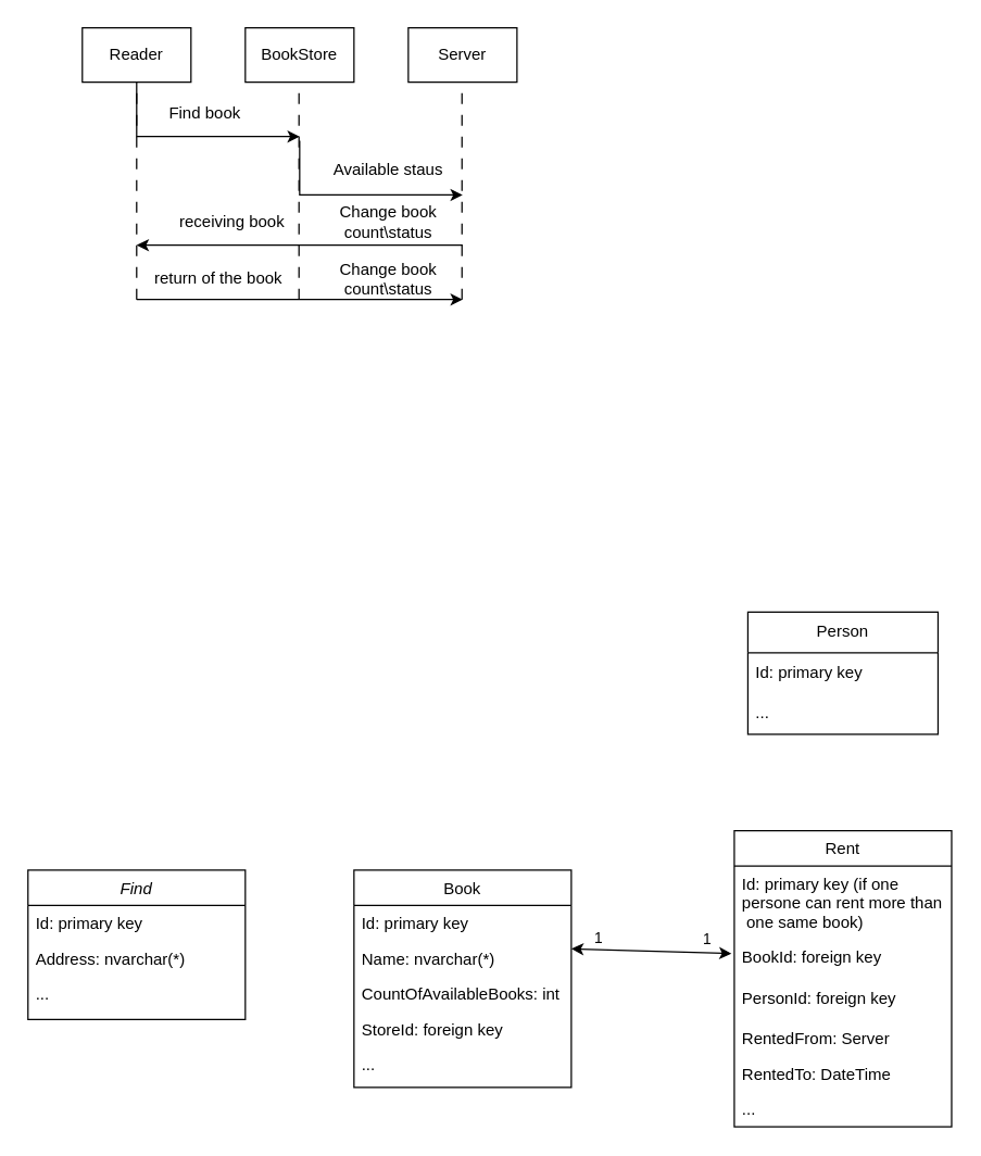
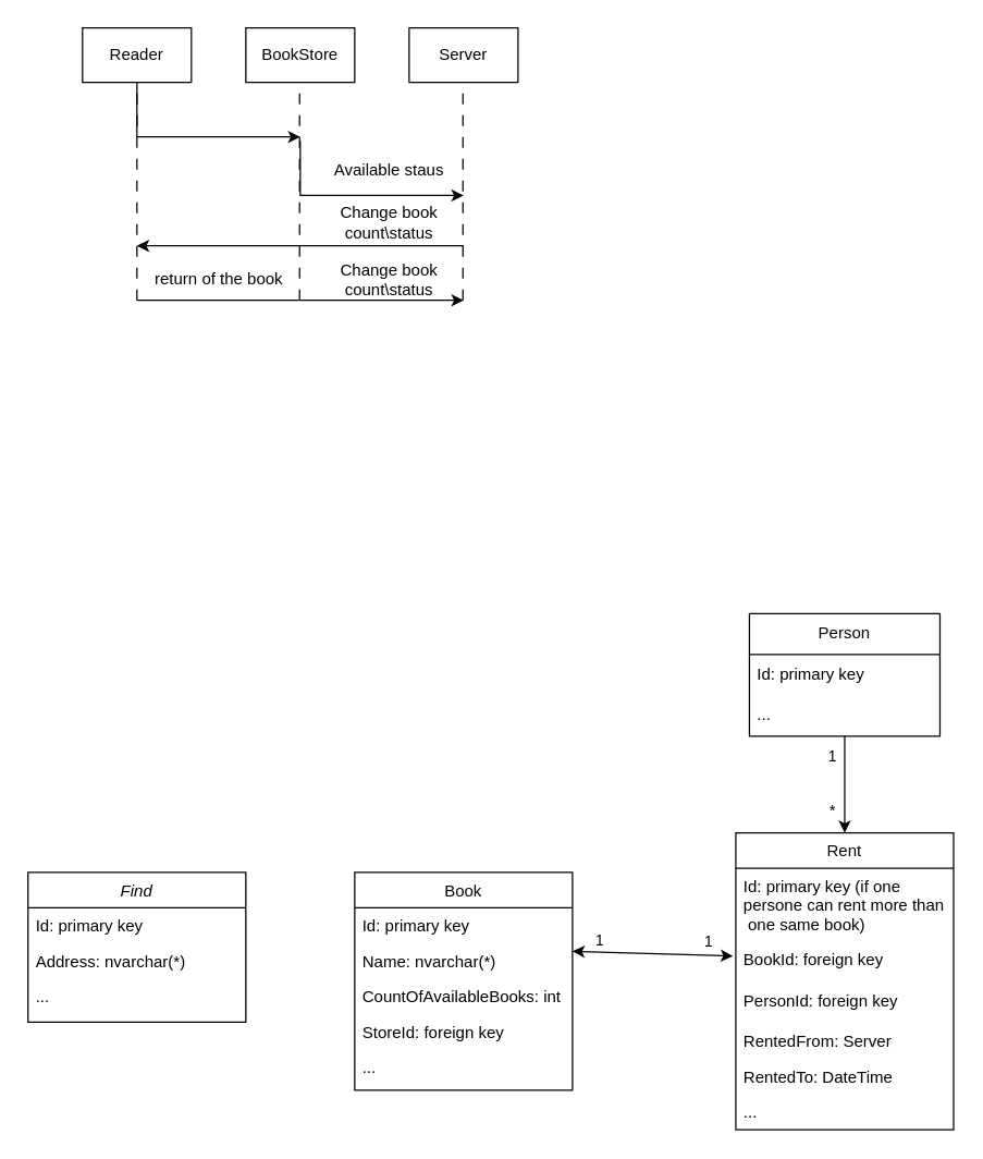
  <mxCell id="0" />
  <mxCell id="1" parent="0" />
  <mxCell id="2" value="Find" style="swimlane;fontStyle=2;align=center;verticalAlign=top;childLayout=stackLayout;horizontal=1;startSize=26;horizontalStack=0;resizeParent=1;resizeLast=0;collapsible=1;marginBottom=0;rounded=0;shadow=0;strokeWidth=1;" vertex="1" parent="1"><mxGeometry x="20" y="640" width="160" height="110" as="geometry"><mxRectangle x="230" y="140" width="160" height="26" as="alternateBounds" /></mxGeometry></mxCell>
  <mxCell id="3" value="Id: primary key" style="text;align=left;verticalAlign=top;spacingLeft=4;spacingRight=4;overflow=hidden;rotatable=0;points=[[0,0.5],[1,0.5]];portConstraint=eastwest;" vertex="1" parent="2"><mxGeometry y="26" width="160" height="26" as="geometry" /></mxCell>
  <mxCell id="4" value="Address: nvarchar(*)" style="text;align=left;verticalAlign=top;spacingLeft=4;spacingRight=4;overflow=hidden;rotatable=0;points=[[0,0.5],[1,0.5]];portConstraint=eastwest;rounded=0;shadow=0;html=0;" vertex="1" parent="2"><mxGeometry y="52" width="160" height="26" as="geometry" /></mxCell>
  <mxCell id="5" value="..." style="text;align=left;verticalAlign=top;spacingLeft=4;spacingRight=4;overflow=hidden;rotatable=0;points=[[0,0.5],[1,0.5]];portConstraint=eastwest;rounded=0;shadow=0;html=0;" vertex="1" parent="2"><mxGeometry y="78" width="160" height="26" as="geometry" /></mxCell>
  <mxCell id="6" value="Book" style="swimlane;fontStyle=0;align=center;verticalAlign=top;childLayout=stackLayout;horizontal=1;startSize=26;horizontalStack=0;resizeParent=1;resizeLast=0;collapsible=1;marginBottom=0;rounded=0;shadow=0;strokeWidth=1;" vertex="1" parent="1"><mxGeometry x="260" y="640" width="160" height="160" as="geometry"><mxRectangle x="550" y="140" width="160" height="26" as="alternateBounds" /></mxGeometry></mxCell>
  <mxCell id="7" value="Id: primary key" style="text;align=left;verticalAlign=top;spacingLeft=4;spacingRight=4;overflow=hidden;rotatable=0;points=[[0,0.5],[1,0.5]];portConstraint=eastwest;" vertex="1" parent="6"><mxGeometry y="26" width="160" height="26" as="geometry" /></mxCell>
  <mxCell id="8" value="Name: nvarchar(*)  " style="text;align=left;verticalAlign=top;spacingLeft=4;spacingRight=4;overflow=hidden;rotatable=0;points=[[0,0.5],[1,0.5]];portConstraint=eastwest;rounded=0;shadow=0;html=0;" vertex="1" parent="6"><mxGeometry y="52" width="160" height="26" as="geometry" /></mxCell>
  <mxCell id="9" value="CountOfAvailableBooks: int" style="text;align=left;verticalAlign=top;spacingLeft=4;spacingRight=4;overflow=hidden;rotatable=0;points=[[0,0.5],[1,0.5]];portConstraint=eastwest;rounded=0;shadow=0;html=0;" vertex="1" parent="6"><mxGeometry y="78" width="160" height="26" as="geometry" /></mxCell>
  <mxCell id="10" value="StoreId: foreign key" style="text;align=left;verticalAlign=top;spacingLeft=4;spacingRight=4;overflow=hidden;rotatable=0;points=[[0,0.5],[1,0.5]];portConstraint=eastwest;rounded=0;shadow=0;html=0;" vertex="1" parent="6"><mxGeometry y="104" width="160" height="26" as="geometry" /></mxCell>
  <mxCell id="11" value="..." style="text;align=left;verticalAlign=top;spacingLeft=4;spacingRight=4;overflow=hidden;rotatable=0;points=[[0,0.5],[1,0.5]];portConstraint=eastwest;rounded=0;shadow=0;html=0;" vertex="1" parent="6"><mxGeometry y="130" width="160" height="26" as="geometry" /></mxCell>
  <mxCell id="12" value="Rent" style="swimlane;fontStyle=0;align=center;verticalAlign=top;childLayout=stackLayout;horizontal=1;startSize=26;horizontalStack=0;resizeParent=1;resizeLast=0;collapsible=1;marginBottom=0;rounded=0;shadow=0;strokeWidth=1;" vertex="1" parent="1"><mxGeometry x="540" y="611" width="160" height="218" as="geometry"><mxRectangle x="550" y="140" width="160" height="26" as="alternateBounds" /></mxGeometry></mxCell>
  <mxCell id="13" value="Id: primary key (if one &#10;persone can rent more than&#10; one same book)" style="text;align=left;verticalAlign=top;spacingLeft=4;spacingRight=4;overflow=hidden;rotatable=0;points=[[0,0.5],[1,0.5]];portConstraint=eastwest;" vertex="1" parent="12"><mxGeometry y="26" width="160" height="54" as="geometry" /></mxCell>
  <mxCell id="14" value="BookId: foreign key" style="text;align=left;verticalAlign=top;spacingLeft=4;spacingRight=4;overflow=hidden;rotatable=0;points=[[0,0.5],[1,0.5]];portConstraint=eastwest;rounded=0;shadow=0;html=0;" vertex="1" parent="12"><mxGeometry y="80" width="160" height="30" as="geometry" /></mxCell>
  <mxCell id="15" value="PersonId: foreign key" style="text;align=left;verticalAlign=top;spacingLeft=4;spacingRight=4;overflow=hidden;rotatable=0;points=[[0,0.5],[1,0.5]];portConstraint=eastwest;rounded=0;shadow=0;html=0;" vertex="1" parent="12"><mxGeometry y="110" width="160" height="30" as="geometry" /></mxCell>
  <mxCell id="16" value="RentedFrom: Server" style="text;align=left;verticalAlign=top;spacingLeft=4;spacingRight=4;overflow=hidden;rotatable=0;points=[[0,0.5],[1,0.5]];portConstraint=eastwest;rounded=0;shadow=0;html=0;" vertex="1" parent="12"><mxGeometry y="140" width="160" height="26" as="geometry" /></mxCell>
  <mxCell id="17" value="RentedTo: DateTime" style="text;align=left;verticalAlign=top;spacingLeft=4;spacingRight=4;overflow=hidden;rotatable=0;points=[[0,0.5],[1,0.5]];portConstraint=eastwest;rounded=0;shadow=0;html=0;" vertex="1" parent="12"><mxGeometry y="166" width="160" height="26" as="geometry" /></mxCell>
  <mxCell id="18" value="..." style="text;align=left;verticalAlign=top;spacingLeft=4;spacingRight=4;overflow=hidden;rotatable=0;points=[[0,0.5],[1,0.5]];portConstraint=eastwest;rounded=0;shadow=0;html=0;" vertex="1" parent="12"><mxGeometry y="192" width="160" height="26" as="geometry" /></mxCell>
+ <mxCell id="19" style="edgeStyle=orthogonalEdgeStyle;rounded=0;orthogonalLoop=1;jettySize=auto;html=1;entryX=0.5;entryY=0;entryDx=0;entryDy=0;" edge="1" parent="1" source="22" target="12"><mxGeometry relative="1" as="geometry" /></mxCell>
+ <mxCell id="20" value="1" style="edgeLabel;html=1;align=center;verticalAlign=middle;resizable=0;points=[];" connectable="0" vertex="1" parent="19"><mxGeometry x="-0.61" y="-3" relative="1" as="geometry"><mxPoint x="-7" as="offset" /></mxGeometry></mxCell>
+ <mxCell id="21" value="*" style="edgeLabel;html=1;align=center;verticalAlign=middle;resizable=0;points=[];" connectable="0" vertex="1" parent="19"><mxGeometry x="0.235" y="-2" relative="1" as="geometry"><mxPoint x="-8" y="10" as="offset" /></mxGeometry></mxCell>
  <mxCell id="22" value="Person" style="swimlane;fontStyle=0;childLayout=stackLayout;horizontal=1;startSize=30;horizontalStack=0;resizeParent=1;resizeParentMax=0;resizeLast=0;collapsible=1;marginBottom=0;whiteSpace=wrap;html=1;" vertex="1" parent="1"><mxGeometry x="550" y="450" width="140" height="90" as="geometry" /></mxCell>
  <mxCell id="23" value="Id:&amp;nbsp;&lt;span style=&quot;text-wrap-mode: nowrap;&quot;&gt;primary key&lt;/span&gt;" style="text;strokeColor=none;fillColor=none;align=left;verticalAlign=middle;spacingLeft=4;spacingRight=4;overflow=hidden;points=[[0,0.5],[1,0.5]];portConstraint=eastwest;rotatable=0;whiteSpace=wrap;html=1;" vertex="1" parent="22"><mxGeometry y="30" width="140" height="30" as="geometry" /></mxCell>
  <mxCell id="24" value="..." style="text;strokeColor=none;fillColor=none;align=left;verticalAlign=middle;spacingLeft=4;spacingRight=4;overflow=hidden;points=[[0,0.5],[1,0.5]];portConstraint=eastwest;rotatable=0;whiteSpace=wrap;html=1;" vertex="1" parent="22"><mxGeometry y="60" width="140" height="30" as="geometry" /></mxCell>
  <mxCell id="25" value="" style="endArrow=classic;startArrow=classic;html=1;rounded=0;entryX=-0.013;entryY=0.348;entryDx=0;entryDy=0;entryPerimeter=0;" edge="1" parent="1" target="14"><mxGeometry width="50" height="50" relative="1" as="geometry"><mxPoint x="420" y="698" as="sourcePoint" /><mxPoint x="460" y="680" as="targetPoint" /></mxGeometry></mxCell>
  <mxCell id="26" value="1" style="edgeLabel;html=1;align=center;verticalAlign=middle;resizable=0;points=[];" connectable="0" vertex="1" parent="25"><mxGeometry x="-0.509" y="-1" relative="1" as="geometry"><mxPoint x="-9" y="-10" as="offset" /></mxGeometry></mxCell>
  <mxCell id="27" value="1" style="edgeLabel;html=1;align=center;verticalAlign=middle;resizable=0;points=[];" connectable="0" vertex="1" parent="25"><mxGeometry x="0.531" y="1" relative="1" as="geometry"><mxPoint x="10" y="-9" as="offset" /></mxGeometry></mxCell>
  <mxCell id="28" style="edgeStyle=orthogonalEdgeStyle;rounded=0;orthogonalLoop=1;jettySize=auto;html=1;dashed=1;strokeColor=none;" edge="1" parent="1" source="30"><mxGeometry relative="1" as="geometry"><mxPoint x="110" y="250" as="targetPoint" /></mxGeometry></mxCell>
  <mxCell id="29" style="edgeStyle=orthogonalEdgeStyle;rounded=0;orthogonalLoop=1;jettySize=auto;html=1;" edge="1" parent="1" source="30"><mxGeometry relative="1" as="geometry"><mxPoint x="220" y="100" as="targetPoint" /><Array as="points"><mxPoint x="100" y="100" /></Array></mxGeometry></mxCell>
  <mxCell id="30" value="Reader" style="html=1;whiteSpace=wrap;" vertex="1" parent="1"><mxGeometry x="60" y="20" width="80" height="40" as="geometry" /></mxCell>
  <mxCell id="31" value="" style="endArrow=none;html=1;rounded=0;entryX=0.5;entryY=1;entryDx=0;entryDy=0;dashed=1;dashPattern=8 8;" edge="1" parent="1" target="30"><mxGeometry width="50" height="50" relative="1" as="geometry"><mxPoint x="100" y="220" as="sourcePoint" /><mxPoint x="130" y="180" as="targetPoint" /></mxGeometry></mxCell>
  <mxCell id="32" value="BookStore" style="html=1;whiteSpace=wrap;" vertex="1" parent="1"><mxGeometry x="180" y="20" width="80" height="40" as="geometry" /></mxCell>
  <mxCell id="33" value="" style="endArrow=none;html=1;rounded=0;entryX=0.5;entryY=1;entryDx=0;entryDy=0;dashed=1;dashPattern=8 8;" edge="1" parent="1"><mxGeometry width="50" height="50" relative="1" as="geometry"><mxPoint x="219.5" y="220" as="sourcePoint" /><mxPoint x="219.5" y="60" as="targetPoint" /></mxGeometry></mxCell>
  <mxCell id="34" value="Server" style="html=1;whiteSpace=wrap;" vertex="1" parent="1"><mxGeometry x="300" y="20" width="80" height="40" as="geometry" /></mxCell>
- <mxCell id="35" value="Find book" style="text;html=1;align=center;verticalAlign=middle;resizable=0;points=[];autosize=1;strokeColor=none;fillColor=none;" vertex="1" parent="1"><mxGeometry x="110" y="68" width="80" height="30" as="geometry" /></mxCell>
  <mxCell id="36" style="edgeStyle=orthogonalEdgeStyle;rounded=0;orthogonalLoop=1;jettySize=auto;html=1;" edge="1" parent="1"><mxGeometry relative="1" as="geometry"><mxPoint x="340" y="143" as="targetPoint" /><mxPoint x="220" y="103" as="sourcePoint" /><Array as="points"><mxPoint x="220" y="143" /></Array></mxGeometry></mxCell>
  <mxCell id="37" value="" style="endArrow=none;html=1;rounded=0;entryX=0.5;entryY=1;entryDx=0;entryDy=0;dashed=1;dashPattern=8 8;" edge="1" parent="1"><mxGeometry width="50" height="50" relative="1" as="geometry"><mxPoint x="339.5" y="220" as="sourcePoint" /><mxPoint x="339.5" y="60" as="targetPoint" /></mxGeometry></mxCell>
  <mxCell id="38" value="Available staus" style="text;html=1;align=center;verticalAlign=middle;resizable=0;points=[];autosize=1;strokeColor=none;fillColor=none;" vertex="1" parent="1"><mxGeometry x="235" y="110" width="100" height="30" as="geometry" /></mxCell>
  <mxCell id="39" value="" style="endArrow=classic;html=1;rounded=0;" edge="1" parent="1"><mxGeometry width="50" height="50" relative="1" as="geometry"><mxPoint x="340" y="180" as="sourcePoint" /><mxPoint x="100" y="180" as="targetPoint" /></mxGeometry></mxCell>
- <mxCell id="40" value="receiving book" style="text;html=1;align=center;verticalAlign=middle;resizable=0;points=[];autosize=1;strokeColor=none;fillColor=none;" vertex="1" parent="1"><mxGeometry x="120" y="148" width="100" height="30" as="geometry" /></mxCell>
  <mxCell id="41" value="" style="endArrow=classic;html=1;rounded=0;" edge="1" parent="1"><mxGeometry width="50" height="50" relative="1" as="geometry"><mxPoint x="100" y="220" as="sourcePoint" /><mxPoint x="340" y="220" as="targetPoint" /></mxGeometry></mxCell>
  <mxCell id="42" value="Change book &lt;br&gt;count\status" style="text;html=1;align=center;verticalAlign=middle;resizable=0;points=[];autosize=1;strokeColor=none;fillColor=none;" vertex="1" parent="1"><mxGeometry x="240" y="143" width="90" height="40" as="geometry" /></mxCell>
  <mxCell id="43" value="return of the book" style="text;html=1;align=center;verticalAlign=middle;resizable=0;points=[];autosize=1;strokeColor=none;fillColor=none;" vertex="1" parent="1"><mxGeometry x="100" y="190" width="120" height="30" as="geometry" /></mxCell>
  <mxCell id="44" value="Change book&lt;br&gt;count\status" style="text;html=1;align=center;verticalAlign=middle;resizable=0;points=[];autosize=1;strokeColor=none;fillColor=none;" vertex="1" parent="1"><mxGeometry x="240" y="185" width="90" height="40" as="geometry" /></mxCell>
